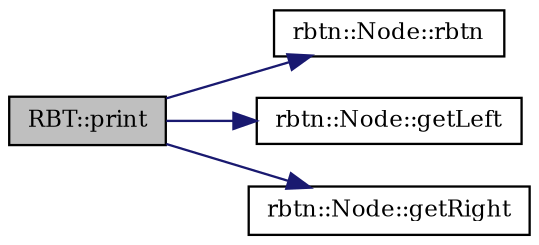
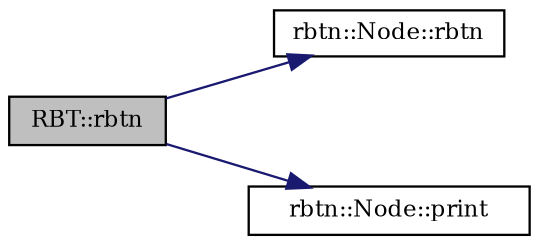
  digraph {
    fontname="DejaVu Serif"
    rankdir=LR
    node [color=black fillcolor=white fontname="DejaVu Serif" fontsize=10 shape=record style=filled]
    edge [color=midnightblue fontname="DejaVu Serif" fontsize=10 labelfontname=Helvetica labelfontsize=10 style=solid]
-   n1 [fillcolor=grey75 fontcolor=black height=0.2 label="RBT::print" width=0.4]
+   n1 [fillcolor=grey75 fontcolor=black height=0.2 label="RBT::rbtn" width=0.4]
    n2 [height=0.2 label="rbtn::Node::rbtn" width=0.4]
-   n3 [height=0.2 label="rbtn::Node::getLeft" width=0.4]
-   n4 [height=0.2 label="rbtn::Node::getRight" width=0.4]
+   n4 [height=0.2 label="rbtn::Node::print" width=0.4]
    n1 -> n2
-   n1 -> n3
    n1 -> n4
  }
